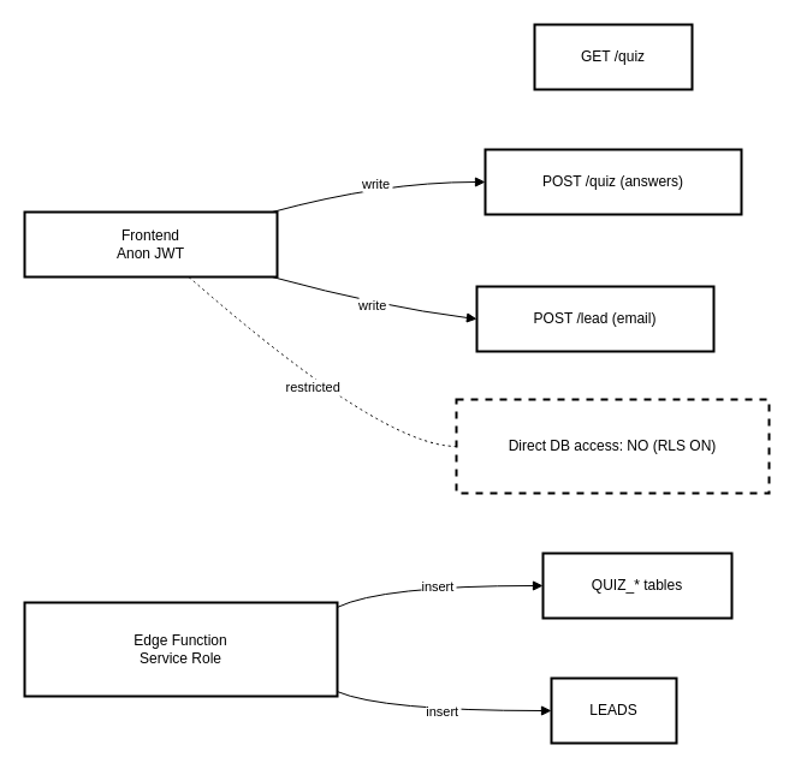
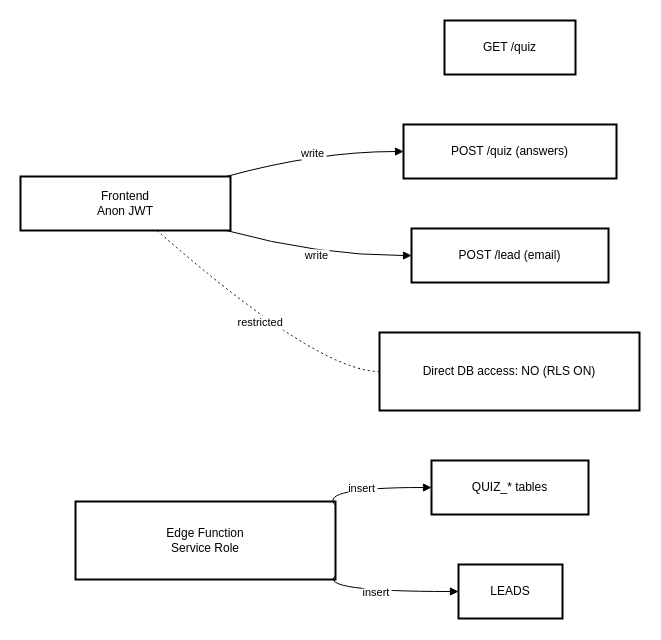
  <mxCell id="0" />
  <mxCell id="1" parent="0" />
  <mxCell id="2" value="Frontend&#10;Anon JWT" style="whiteSpace=wrap;strokeWidth=2;" vertex="1" parent="1"><mxGeometry x="20" y="176" width="210" height="54" as="geometry" /></mxCell>
  <mxCell id="3" value="GET /quiz" style="whiteSpace=wrap;strokeWidth=2;" vertex="1" parent="1"><mxGeometry x="444" y="20" width="131" height="54" as="geometry" /></mxCell>
  <mxCell id="4" value="POST /quiz (answers)" style="whiteSpace=wrap;strokeWidth=2;" vertex="1" parent="1"><mxGeometry x="403" y="124" width="213" height="54" as="geometry" /></mxCell>
- <mxCell id="5" value="POST /lead (email)" style="whiteSpace=wrap;strokeWidth=2;" vertex="1" parent="1"><mxGeometry x="396" y="238" width="197" height="54" as="geometry" /></mxCell>
- <mxCell id="6" value="Edge Function&#10;Service Role" style="whiteSpace=wrap;strokeWidth=2;" vertex="1" parent="1"><mxGeometry x="20" y="501" width="260" height="78" as="geometry" /></mxCell>
- <mxCell id="7" value="QUIZ_* tables" style="whiteSpace=wrap;strokeWidth=2;" vertex="1" parent="1"><mxGeometry x="451" y="460" width="157" height="54" as="geometry" /></mxCell>
+ <mxCell id="5" value="POST /lead (email)" style="whiteSpace=wrap;strokeWidth=2;" vertex="1" parent="1"><mxGeometry x="411" y="228" width="197" height="54" as="geometry" /></mxCell>
+ <mxCell id="6" value="Edge Function&#10;Service Role" style="whiteSpace=wrap;strokeWidth=2;" vertex="1" parent="1"><mxGeometry x="75" y="501" width="260" height="78" as="geometry" /></mxCell>
+ <mxCell id="7" value="QUIZ_* tables" style="whiteSpace=wrap;strokeWidth=2;" vertex="1" parent="1"><mxGeometry x="431" y="460" width="157" height="54" as="geometry" /></mxCell>
  <mxCell id="8" value="LEADS" style="whiteSpace=wrap;strokeWidth=2;" vertex="1" parent="1"><mxGeometry x="458" y="564" width="104" height="54" as="geometry" /></mxCell>
- <mxCell id="9" value="Direct DB access: NO (RLS ON)" style="whiteSpace=wrap;strokeWidth=2;dashed=1;" vertex="1" parent="1"><mxGeometry x="379" y="332" width="260" height="78" as="geometry" /></mxCell>
+ <mxCell id="9" value="Direct DB access: NO (RLS ON)" style="whiteSpace=wrap;strokeWidth=2;" vertex="1" parent="1"><mxGeometry x="379" y="332" width="260" height="78" as="geometry" /></mxCell>
  <mxCell id="10" value="write" style="curved=1;startArrow=none;endArrow=block;exitX=0.98;exitY=0;entryX=0;entryY=0.5;rounded=0;" edge="1" parent="1" source="2" target="4"><mxGeometry relative="1" as="geometry"><Array as="points"><mxPoint x="317" y="151" /></Array></mxGeometry></mxCell>
  <mxCell id="11" value="write" style="curved=1;startArrow=none;endArrow=block;exitX=0.98;exitY=1;entryX=0;entryY=0.5;rounded=0;" edge="1" parent="1" source="2" target="5"><mxGeometry relative="1" as="geometry"><Array as="points"><mxPoint x="317" y="255" /></Array></mxGeometry></mxCell>
  <mxCell id="12" value="insert" style="curved=1;startArrow=none;endArrow=block;exitX=1;exitY=0.05;entryX=0;entryY=0.5;rounded=0;" edge="1" parent="1" source="6" target="7"><mxGeometry relative="1" as="geometry"><Array as="points"><mxPoint x="317" y="487" /></Array></mxGeometry></mxCell>
  <mxCell id="13" value="insert" style="curved=1;startArrow=none;endArrow=block;exitX=1;exitY=0.95;entryX=0;entryY=0.5;rounded=0;" edge="1" parent="1" source="6" target="8"><mxGeometry relative="1" as="geometry"><Array as="points"><mxPoint x="317" y="591" /></Array></mxGeometry></mxCell>
  <mxCell id="14" value="restricted" style="curved=1;dashed=1;dashPattern=2 3;startArrow=none;endArrow=none;exitX=0.65;exitY=1;entryX=0;entryY=0.5;rounded=0;" edge="1" parent="1" source="2" target="9"><mxGeometry relative="1" as="geometry"><Array as="points"><mxPoint x="317" y="371" /></Array></mxGeometry></mxCell>
